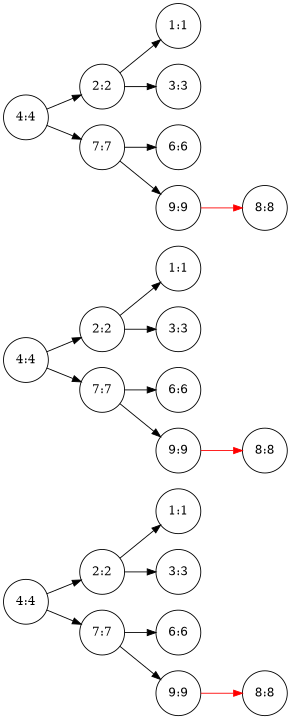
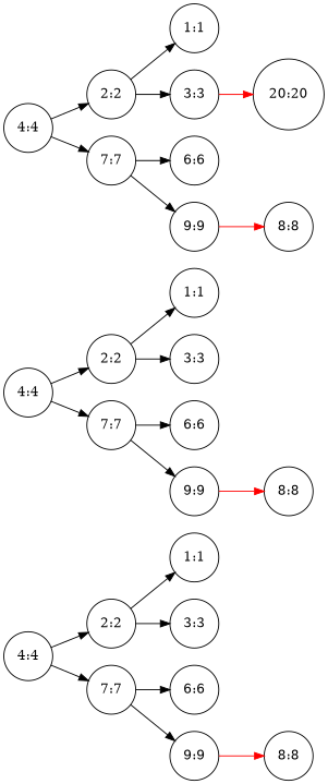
  digraph {
    rankdir=LR
    node [shape=circle]
    edge [color=black]
    n1 [label="4:4"]
    n2 [label="2:2"]
    n3 [label="7:7"]
    n4 [label="1:1"]
    n5 [label="3:3"]
    n6 [label="6:6"]
    n7 [label="9:9"]
    n8 [label="8:8"]
    n9 [label="4:4"]
    n10 [label="2:2"]
    n11 [label="7:7"]
    n12 [label="1:1"]
    n13 [label="3:3"]
    n14 [label="6:6"]
    n15 [label="9:9"]
    n16 [label="8:8"]
    n17 [label="4:4"]
    n18 [label="2:2"]
    n19 [label="7:7"]
    n20 [label="1:1"]
    n21 [label="3:3"]
+   n22 [label="20:20"]
    n23 [label="6:6"]
    n24 [label="9:9"]
    n25 [label="8:8"]
    n1 -> n2
    n1 -> n3
    n2 -> n4
    n2 -> n5
    n3 -> n6
    n3 -> n7
    n7 -> n8 [color=red]
    n9 -> n10
    n9 -> n11
    n10 -> n12
    n10 -> n13
    n11 -> n14
    n11 -> n15
    n15 -> n16 [color=red]
    n17 -> n18
    n17 -> n19
    n18 -> n20
    n18 -> n21
    n19 -> n23
    n19 -> n24
+   n21 -> n22 [color=red]
    n24 -> n25 [color=red]
  }
